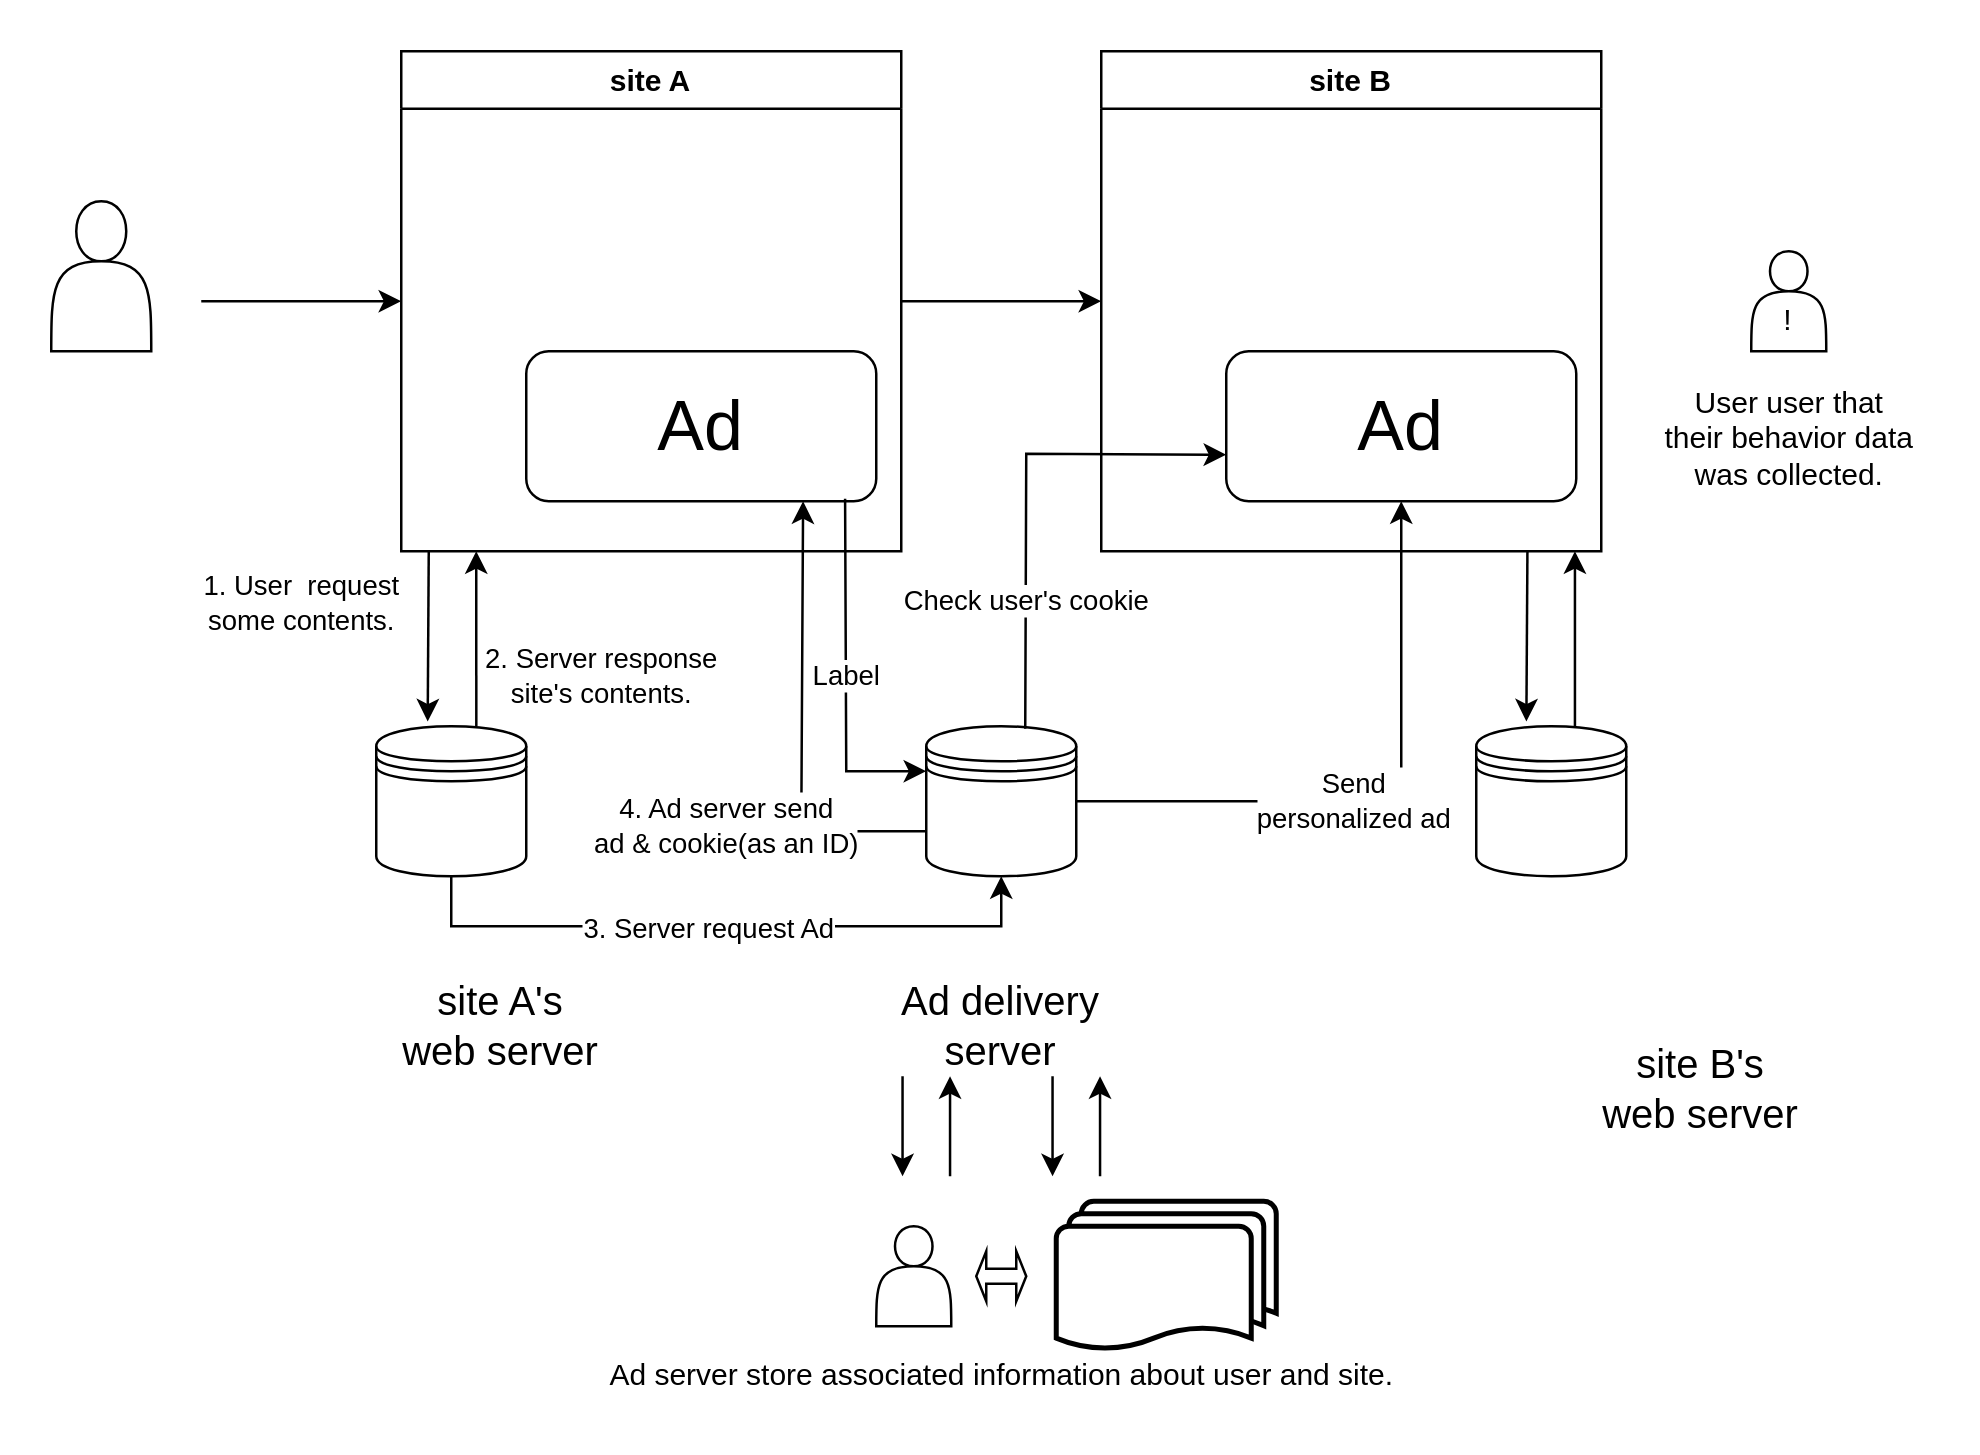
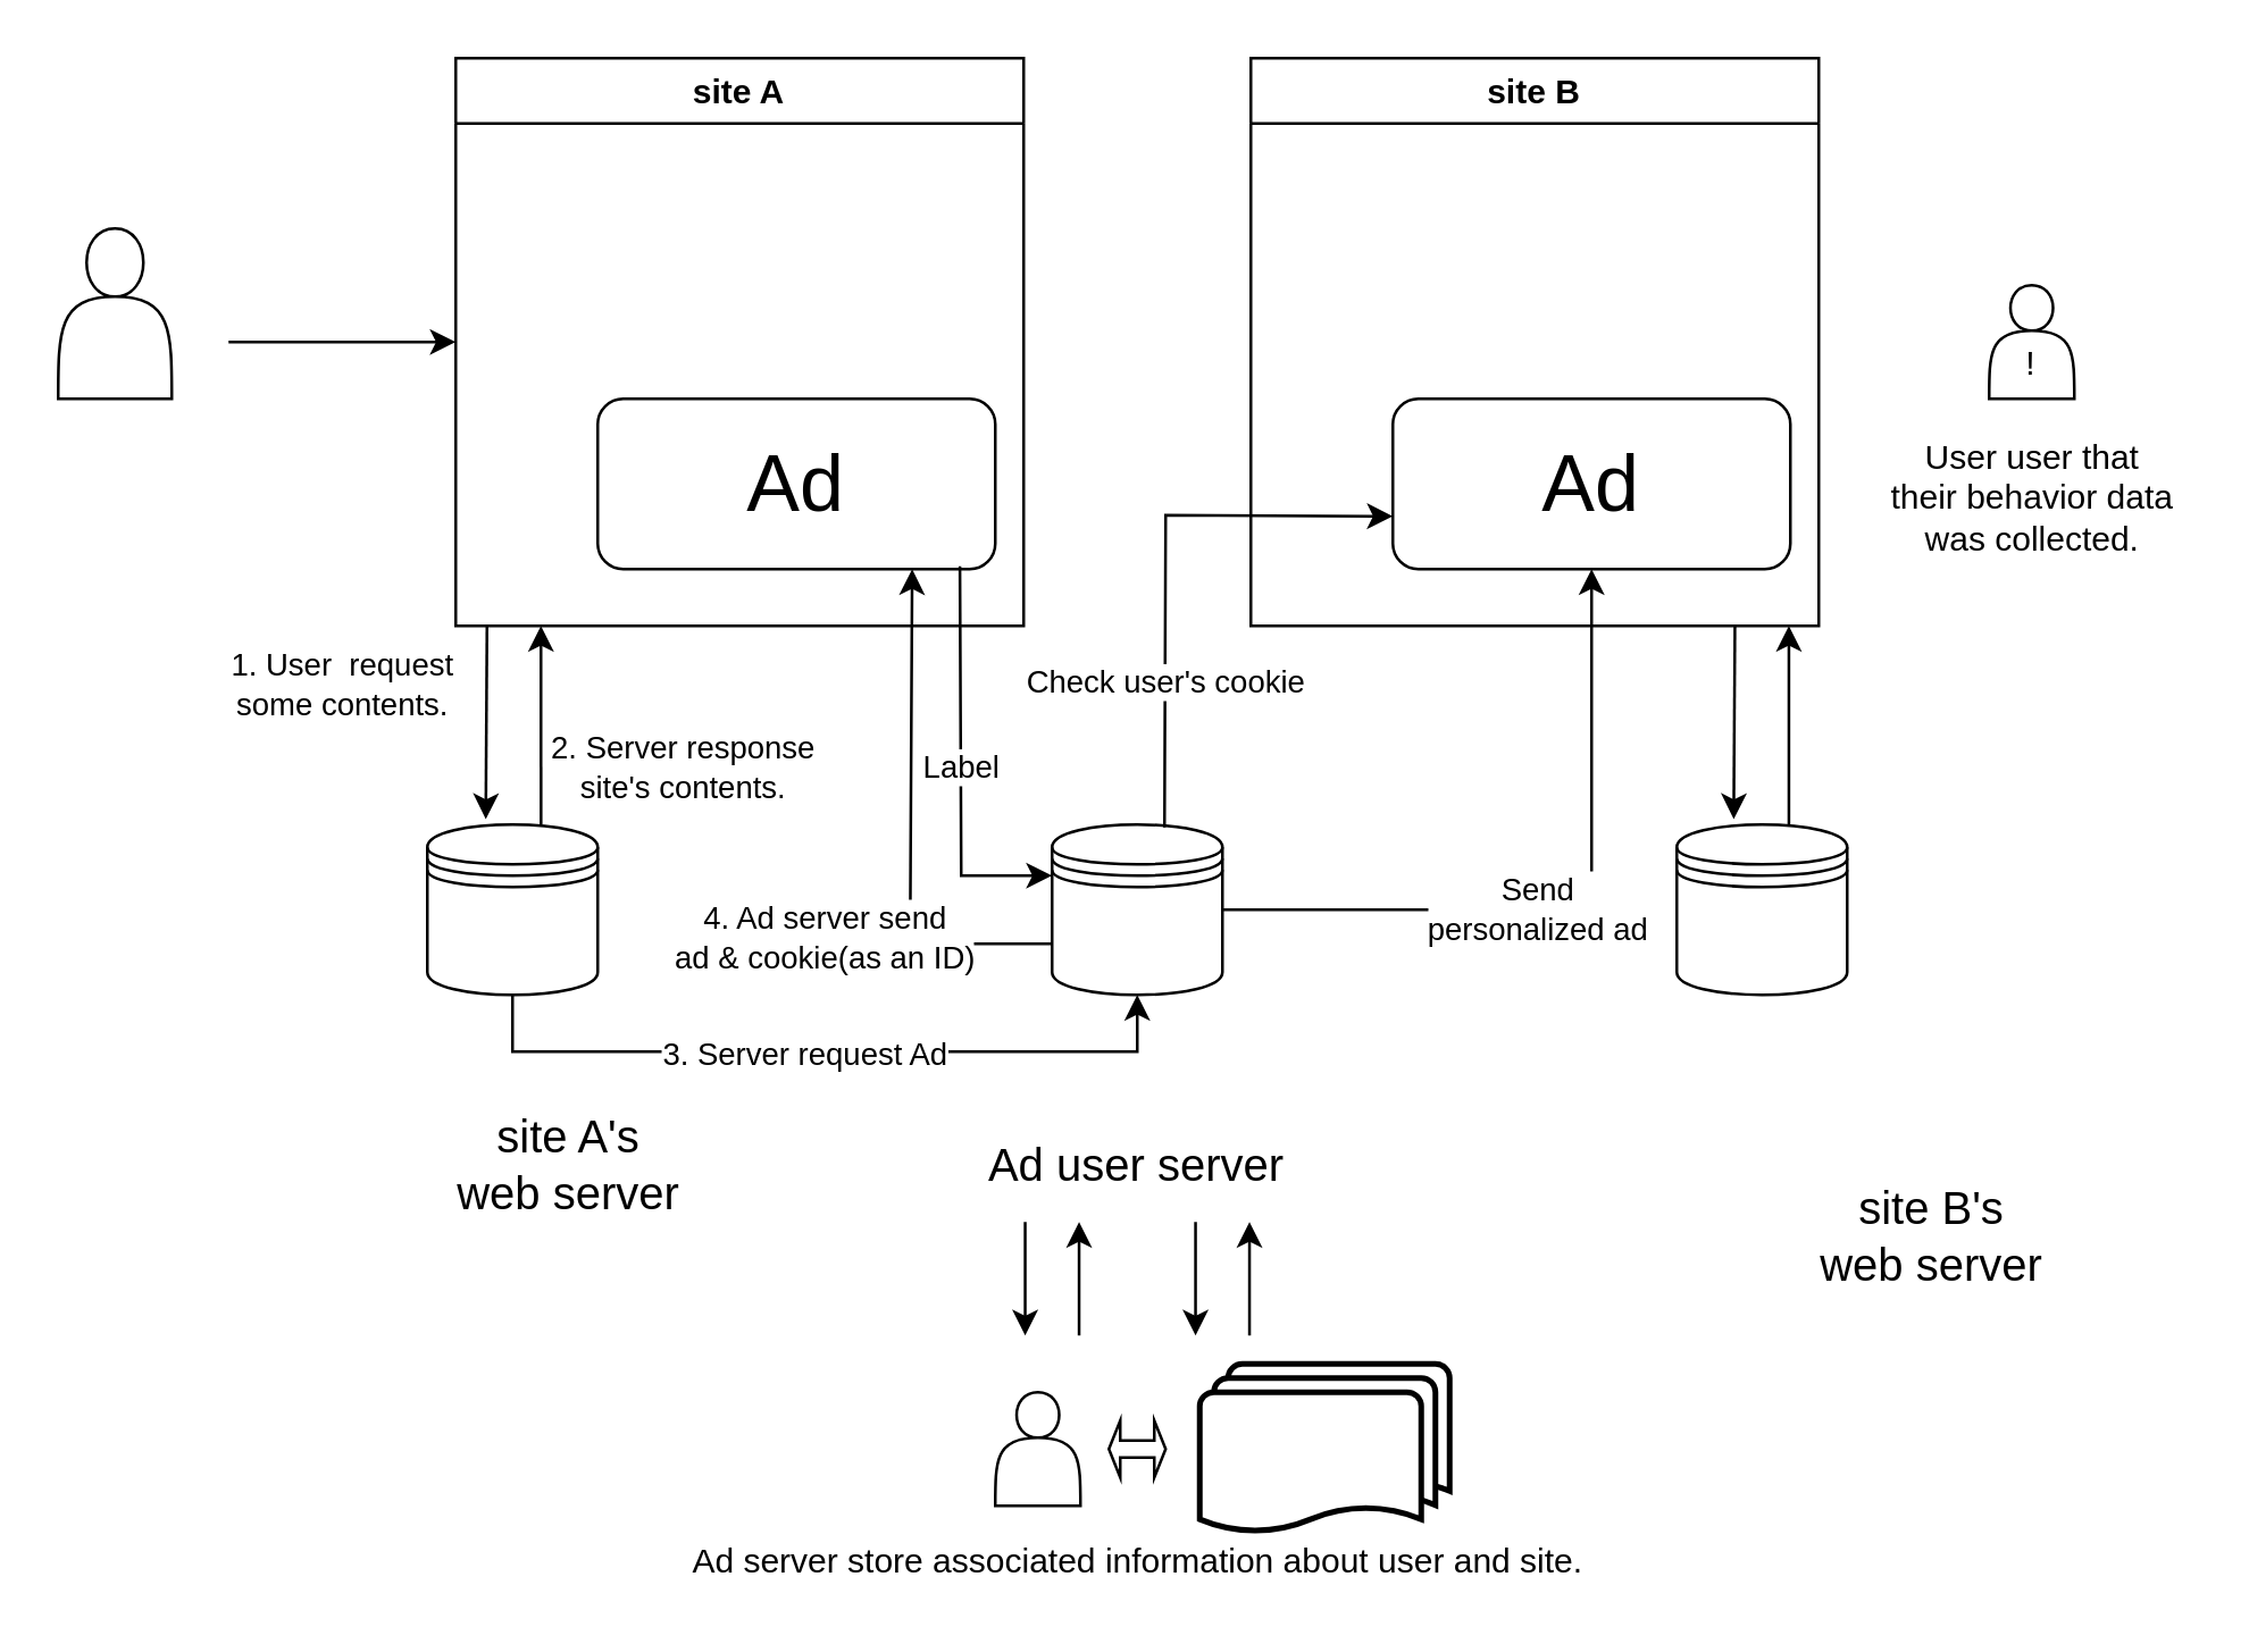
  <mxCell id="0" />
  <mxCell id="1" parent="0" />
  <mxCell id="2" value="" style="shape=actor;whiteSpace=wrap;html=1;" vertex="1" parent="1"><mxGeometry x="20" y="80" width="40" height="60" as="geometry" /></mxCell>
  <mxCell id="3" value="site A" style="swimlane;" vertex="1" parent="1"><mxGeometry x="160" y="20" width="200" height="200" as="geometry" /></mxCell>
  <mxCell id="4" value="&lt;font style=&quot;font-size: 28px&quot;&gt;Ad&lt;/font&gt;" style="rounded=1;whiteSpace=wrap;html=1;" vertex="1" parent="3"><mxGeometry x="50" y="120" width="140" height="60" as="geometry" /></mxCell>
  <mxCell id="5" value="site B" style="swimlane;" vertex="1" parent="1"><mxGeometry x="440" y="20" width="200" height="200" as="geometry"><mxRectangle x="440" y="60" width="70" height="23" as="alternateBounds" /></mxGeometry></mxCell>
  <mxCell id="6" value="&lt;font style=&quot;font-size: 28px&quot;&gt;Ad&lt;/font&gt;" style="rounded=1;whiteSpace=wrap;html=1;" vertex="1" parent="5"><mxGeometry x="50" y="120" width="140" height="60" as="geometry" /></mxCell>
  <mxCell id="7" value="" style="endArrow=classic;html=1;exitX=0.667;exitY=0;exitDx=0;exitDy=0;exitPerimeter=0;" edge="1" parent="5"><mxGeometry x="-0.429" y="-50" width="50" height="50" relative="1" as="geometry"><mxPoint x="189.49" y="270" as="sourcePoint" /><mxPoint x="189.47" y="200" as="targetPoint" /><Array as="points" /><mxPoint as="offset" /></mxGeometry></mxCell>
  <mxCell id="8" value="" style="endArrow=classic;html=1;entryX=0.343;entryY=-0.032;entryDx=0;entryDy=0;entryPerimeter=0;" edge="1" parent="5"><mxGeometry width="50" height="50" relative="1" as="geometry"><mxPoint x="170.47" y="200" as="sourcePoint" /><mxPoint x="170.05" y="268.08" as="targetPoint" /></mxGeometry></mxCell>
  <mxCell id="9" value="" style="strokeWidth=2;html=1;shape=mxgraph.flowchart.multi-document;whiteSpace=wrap;" vertex="1" parent="1"><mxGeometry x="422" y="480" width="88" height="60" as="geometry" /></mxCell>
  <mxCell id="10" style="edgeStyle=orthogonalEdgeStyle;rounded=0;orthogonalLoop=1;jettySize=auto;html=1;entryX=0.5;entryY=1;entryDx=0;entryDy=0;" edge="1" parent="1" source="12" target="15"><mxGeometry relative="1" as="geometry"><Array as="points"><mxPoint x="180" y="370" /><mxPoint x="400" y="370" /></Array></mxGeometry></mxCell>
  <mxCell id="11" value="3. Server request Ad" style="edgeLabel;html=1;align=center;verticalAlign=middle;resizable=0;points=[];" vertex="1" connectable="0" parent="10"><mxGeometry x="-0.063" relative="1" as="geometry"><mxPoint as="offset" /></mxGeometry></mxCell>
  <mxCell id="12" value="" style="shape=datastore;whiteSpace=wrap;html=1;" vertex="1" parent="1"><mxGeometry x="150" y="290" width="60" height="60" as="geometry" /></mxCell>
  <mxCell id="13" value="" style="edgeStyle=orthogonalEdgeStyle;rounded=0;orthogonalLoop=1;jettySize=auto;html=1;entryX=0.5;entryY=1;entryDx=0;entryDy=0;" edge="1" parent="1" source="15" target="6"><mxGeometry relative="1" as="geometry"><mxPoint x="500" y="202" as="targetPoint" /><Array as="points"><mxPoint x="560" y="320" /></Array></mxGeometry></mxCell>
  <mxCell id="14" value="Send&lt;br&gt;personalized ad" style="edgeLabel;html=1;align=center;verticalAlign=middle;resizable=0;points=[];" vertex="1" connectable="0" parent="13"><mxGeometry x="-0.655" y="1" relative="1" as="geometry"><mxPoint x="67.14" y="0.97" as="offset" /></mxGeometry></mxCell>
  <mxCell id="15" value="" style="shape=datastore;whiteSpace=wrap;html=1;" vertex="1" parent="1"><mxGeometry x="370" y="290" width="60" height="60" as="geometry" /></mxCell>
  <mxCell id="16" value="" style="shape=datastore;whiteSpace=wrap;html=1;" vertex="1" parent="1"><mxGeometry x="590" y="290" width="60" height="60" as="geometry" /></mxCell>
  <mxCell id="17" value="&lt;font style=&quot;font-size: 16px&quot;&gt;site A's&lt;br&gt;web server&lt;/font&gt;" style="text;html=1;strokeColor=none;fillColor=none;align=center;verticalAlign=middle;whiteSpace=wrap;rounded=0;" vertex="1" parent="1"><mxGeometry x="140" y="390" width="120" height="40" as="geometry" /></mxCell>
- <mxCell id="18" value="&lt;span style=&quot;font-size: 16px&quot;&gt;Ad delivery server&lt;/span&gt;" style="text;html=1;strokeColor=none;fillColor=none;align=center;verticalAlign=middle;whiteSpace=wrap;rounded=0;" vertex="1" parent="1"><mxGeometry x="340" y="390" width="120" height="40" as="geometry" /></mxCell>
+ <mxCell id="18" value="&lt;span style=&quot;font-size: 16px&quot;&gt;Ad user server&lt;/span&gt;" style="text;html=1;strokeColor=none;fillColor=none;align=center;verticalAlign=middle;whiteSpace=wrap;rounded=0;" vertex="1" parent="1"><mxGeometry x="340" y="390" width="120" height="40" as="geometry" /></mxCell>
  <mxCell id="19" value="&lt;font style=&quot;font-size: 16px&quot;&gt;site B's&lt;br&gt;web server&lt;/font&gt;" style="text;html=1;strokeColor=none;fillColor=none;align=center;verticalAlign=middle;whiteSpace=wrap;rounded=0;" vertex="1" parent="1"><mxGeometry x="620" y="415" width="120" height="40" as="geometry" /></mxCell>
  <mxCell id="20" value="2. Server response&lt;br&gt;site's contents." style="endArrow=classic;html=1;exitX=0.667;exitY=0;exitDx=0;exitDy=0;exitPerimeter=0;" edge="1" parent="1" source="12"><mxGeometry x="-0.429" y="-50" width="50" height="50" relative="1" as="geometry"><mxPoint x="260" y="230" as="sourcePoint" /><mxPoint x="190" y="220" as="targetPoint" /><Array as="points" /><mxPoint as="offset" /></mxGeometry></mxCell>
  <mxCell id="21" value="" style="endArrow=classic;html=1;entryX=0.343;entryY=-0.032;entryDx=0;entryDy=0;entryPerimeter=0;" edge="1" parent="1" target="12"><mxGeometry width="50" height="50" relative="1" as="geometry"><mxPoint x="171" y="220" as="sourcePoint" /><mxPoint x="320" y="300" as="targetPoint" /></mxGeometry></mxCell>
  <mxCell id="22" value="1. User&amp;nbsp; request&lt;br&gt;some contents." style="edgeLabel;html=1;align=center;verticalAlign=middle;resizable=0;points=[];" vertex="1" connectable="0" parent="21"><mxGeometry x="-0.035" relative="1" as="geometry"><mxPoint x="-50.8" y="-12.86" as="offset" /></mxGeometry></mxCell>
  <mxCell id="23" value="" style="endArrow=classic;html=1;exitX=0;exitY=0.7;exitDx=0;exitDy=0;entryX=0.791;entryY=1;entryDx=0;entryDy=0;entryPerimeter=0;rounded=0;" edge="1" parent="1" source="15" target="4"><mxGeometry relative="1" as="geometry"><mxPoint x="360" y="350" as="sourcePoint" /><mxPoint x="460" y="350" as="targetPoint" /><Array as="points"><mxPoint x="320" y="332" /></Array></mxGeometry></mxCell>
  <mxCell id="24" value="4. Ad server send&lt;br&gt;ad &amp;amp; cookie(as an ID)" style="edgeLabel;resizable=0;html=1;align=center;verticalAlign=middle;" connectable="0" vertex="1" parent="23"><mxGeometry relative="1" as="geometry"><mxPoint x="-30.23" y="38.95" as="offset" /></mxGeometry></mxCell>
  <mxCell id="25" value="" style="endArrow=classic;html=1;exitX=0.911;exitY=0.984;exitDx=0;exitDy=0;exitPerimeter=0;entryX=0;entryY=0.3;entryDx=0;entryDy=0;jumpSize=0;rounded=0;" edge="1" parent="1" source="4" target="15"><mxGeometry relative="1" as="geometry"><mxPoint x="360" y="350" as="sourcePoint" /><mxPoint x="460" y="350" as="targetPoint" /><Array as="points"><mxPoint x="338" y="308" /></Array></mxGeometry></mxCell>
  <mxCell id="26" value="Label" style="edgeLabel;resizable=0;html=1;align=center;verticalAlign=middle;" connectable="0" vertex="1" parent="25"><mxGeometry relative="1" as="geometry" /></mxCell>
  <mxCell id="27" value="" style="endArrow=classic;html=1;entryX=0;entryY=0.69;entryDx=0;entryDy=0;exitX=0.66;exitY=0.016;exitDx=0;exitDy=0;exitPerimeter=0;entryPerimeter=0;rounded=0;" edge="1" parent="1" source="15" target="6"><mxGeometry relative="1" as="geometry"><mxPoint x="360" y="350" as="sourcePoint" /><mxPoint x="460" y="350" as="targetPoint" /><Array as="points"><mxPoint x="410" y="181" /></Array></mxGeometry></mxCell>
  <mxCell id="28" value="Check user's cookie" style="edgeLabel;resizable=0;html=1;align=center;verticalAlign=middle;" connectable="0" vertex="1" parent="27"><mxGeometry relative="1" as="geometry"><mxPoint x="0.05" y="43.9" as="offset" /></mxGeometry></mxCell>
  <mxCell id="29" value="" style="endArrow=classic;html=1;entryX=0;entryY=0.5;entryDx=0;entryDy=0;" edge="1" parent="1" target="3"><mxGeometry width="50" height="50" relative="1" as="geometry"><mxPoint x="80" y="120" as="sourcePoint" /><mxPoint x="690" y="490" as="targetPoint" /><Array as="points"><mxPoint x="120" y="120" /></Array></mxGeometry></mxCell>
- <mxCell id="30" value="" style="endArrow=classic;html=1;entryX=0;entryY=0.5;entryDx=0;entryDy=0;exitX=1;exitY=0.5;exitDx=0;exitDy=0;" edge="1" parent="1" source="3" target="5"><mxGeometry width="50" height="50" relative="1" as="geometry"><mxPoint x="90" y="130" as="sourcePoint" /><mxPoint x="170" y="130" as="targetPoint" /><Array as="points" /></mxGeometry></mxCell>
  <mxCell id="31" value="Ad server store associated information about user and site." style="text;html=1;align=center;verticalAlign=middle;resizable=0;points=[];autosize=1;" vertex="1" parent="1"><mxGeometry x="235" y="540" width="330" height="20" as="geometry" /></mxCell>
  <mxCell id="32" value="" style="shape=actor;whiteSpace=wrap;html=1;" vertex="1" parent="1"><mxGeometry x="350" y="490" width="30" height="40" as="geometry" /></mxCell>
  <mxCell id="33" value="" style="shape=doubleArrow;whiteSpace=wrap;html=1;" vertex="1" parent="1"><mxGeometry x="390" y="500" width="20" height="20" as="geometry" /></mxCell>
  <mxCell id="34" value="" style="endArrow=classic;html=1;" edge="1" parent="1"><mxGeometry x="-0.429" y="-50" width="50" height="50" relative="1" as="geometry"><mxPoint x="379.52" y="470" as="sourcePoint" /><mxPoint x="379.52" y="430" as="targetPoint" /><Array as="points" /><mxPoint as="offset" /></mxGeometry></mxCell>
  <mxCell id="35" value="" style="endArrow=classic;html=1;" edge="1" parent="1"><mxGeometry width="50" height="50" relative="1" as="geometry"><mxPoint x="360.52" y="430" as="sourcePoint" /><mxPoint x="360.52" y="470" as="targetPoint" /></mxGeometry></mxCell>
  <mxCell id="36" value="" style="endArrow=classic;html=1;" edge="1" parent="1"><mxGeometry x="-0.429" y="-50" width="50" height="50" relative="1" as="geometry"><mxPoint x="439.52" y="470" as="sourcePoint" /><mxPoint x="439.52" y="430" as="targetPoint" /><Array as="points" /><mxPoint as="offset" /></mxGeometry></mxCell>
  <mxCell id="37" value="" style="endArrow=classic;html=1;" edge="1" parent="1"><mxGeometry width="50" height="50" relative="1" as="geometry"><mxPoint x="420.52" y="430" as="sourcePoint" /><mxPoint x="420.52" y="470" as="targetPoint" /></mxGeometry></mxCell>
  <mxCell id="38" value="&lt;br&gt;!" style="shape=actor;whiteSpace=wrap;html=1;" vertex="1" parent="1"><mxGeometry x="700" y="100" width="30" height="40" as="geometry" /></mxCell>
  <mxCell id="39" value="User user that&lt;br&gt;their behavior data&lt;br&gt;was collected." style="text;html=1;align=center;verticalAlign=middle;resizable=0;points=[];autosize=1;" vertex="1" parent="1"><mxGeometry x="660" y="150" width="110" height="50" as="geometry" /></mxCell>
